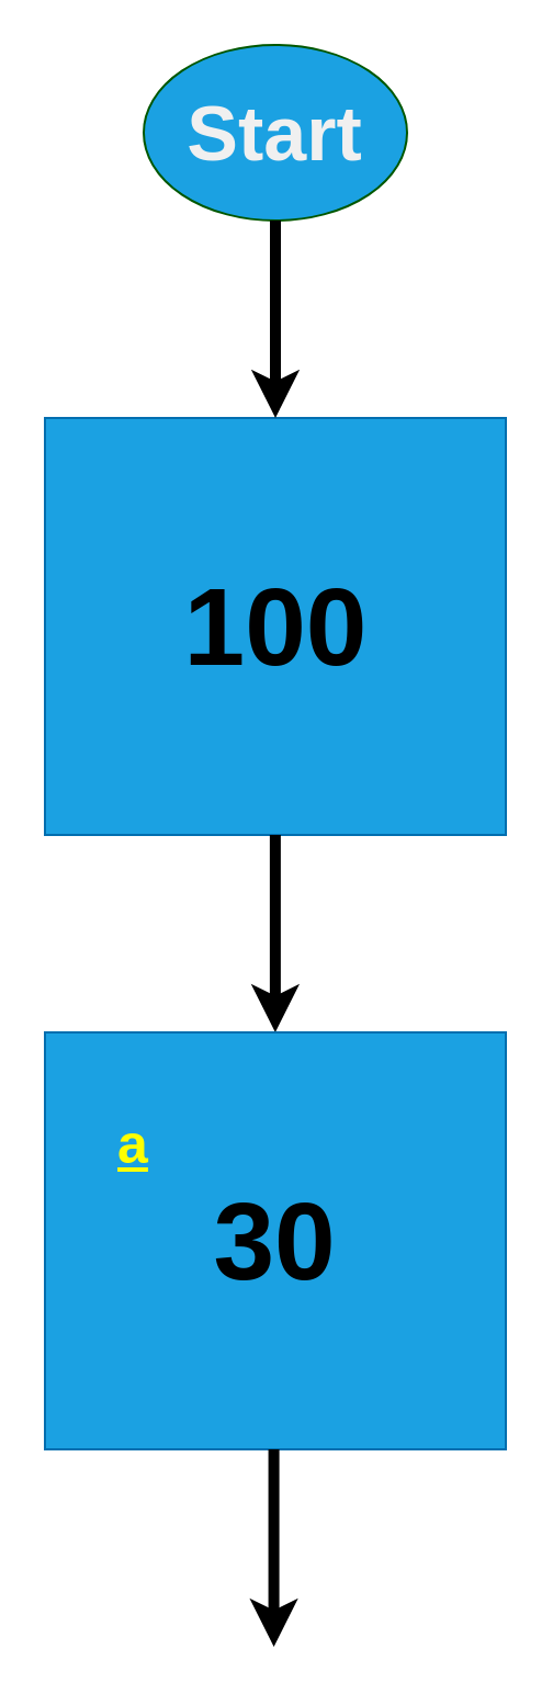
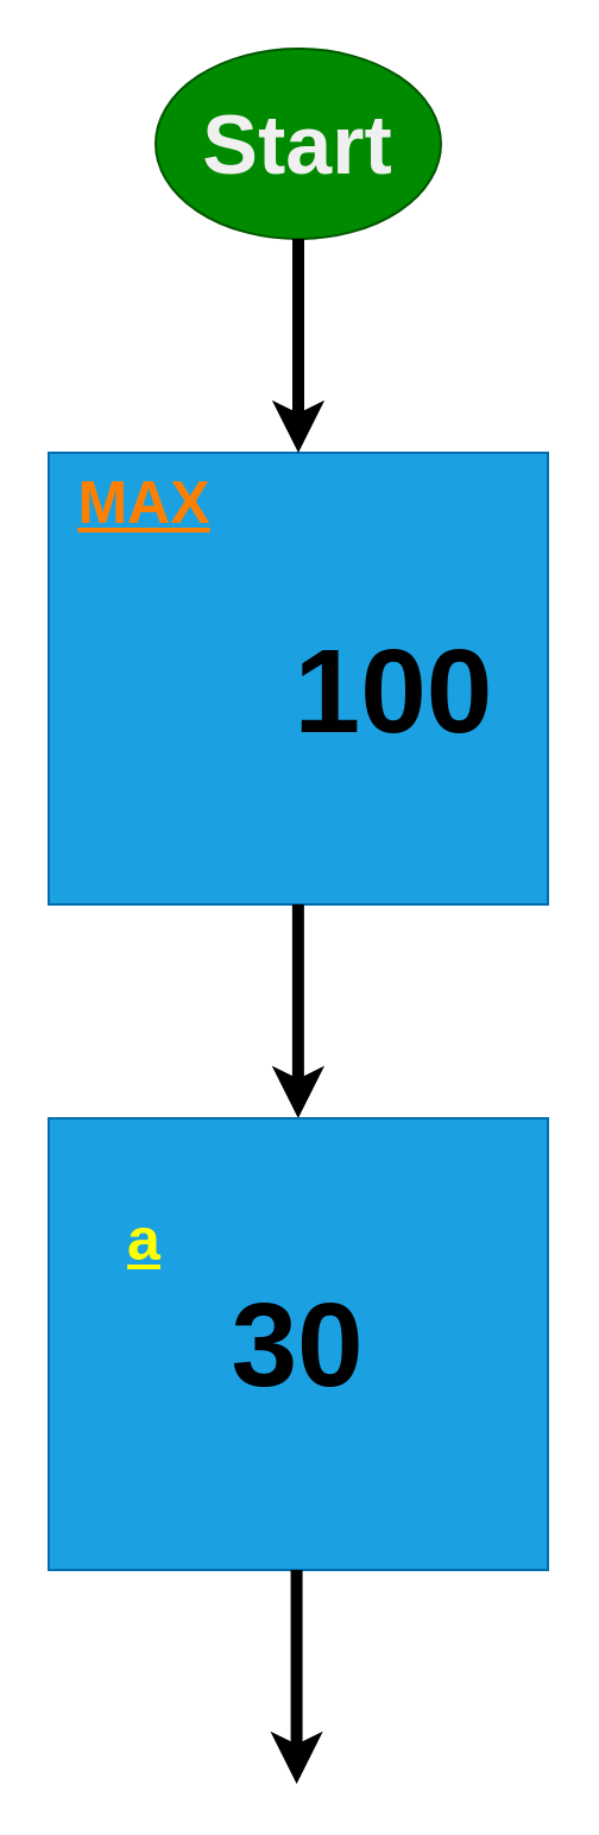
  <mxCell id="0" />
  <mxCell id="1" parent="0" />
  <mxCell id="2" value="" style="rounded=0;whiteSpace=wrap;html=1;fillColor=#1ba1e2;fontColor=#ffffff;strokeColor=#006EAF;" parent="1" vertex="1"><mxGeometry x="20" y="190" width="210" height="190" as="geometry" /></mxCell>
- <mxCell id="4" value="&lt;font size=&quot;1&quot; color=&quot;#000000&quot;&gt;&lt;b style=&quot;font-size: 50px;&quot;&gt;100&lt;/b&gt;&lt;/font&gt;" style="text;html=1;align=center;verticalAlign=middle;resizable=0;points=[];autosize=1;strokeColor=none;fillColor=none;fontSize=25;fontColor=#FF8000;" parent="1" vertex="1"><mxGeometry x="70" y="250" width="110" height="70" as="geometry" /></mxCell>
- <mxCell id="5" value="&lt;font size=&quot;1&quot; color=&quot;#f0f0f0&quot;&gt;&lt;b style=&quot;font-size: 35px;&quot;&gt;Start&lt;/b&gt;&lt;/font&gt;" style="ellipse;whiteSpace=wrap;html=1;fontSize=25;fontColor=#ffffff;fillColor=#1ba1e2;strokeColor=#005700;" parent="1" vertex="1"><mxGeometry x="65" y="20" width="120" height="80" as="geometry" /></mxCell>
+ <mxCell id="3" value="&lt;font size=&quot;1&quot; color=&quot;#ff8000&quot;&gt;&lt;b style=&quot;&quot;&gt;&lt;u style=&quot;font-size: 25px;&quot;&gt;MAX&lt;/u&gt;&lt;/b&gt;&lt;/font&gt;" style="text;html=1;align=center;verticalAlign=middle;resizable=0;points=[];autosize=1;strokeColor=none;fillColor=none;" parent="1" vertex="1"><mxGeometry x="20" y="190" width="80" height="40" as="geometry" /></mxCell>
+ <mxCell id="4" value="&lt;font size=&quot;1&quot; color=&quot;#000000&quot;&gt;&lt;b style=&quot;font-size: 50px;&quot;&gt;100&lt;/b&gt;&lt;/font&gt;" style="text;html=1;align=center;verticalAlign=middle;resizable=0;points=[];autosize=1;strokeColor=none;fillColor=none;fontSize=25;fontColor=#FF8000;" parent="1" vertex="1"><mxGeometry x="110" y="255" width="110" height="70" as="geometry" /></mxCell>
+ <mxCell id="5" value="&lt;font size=&quot;1&quot; color=&quot;#f0f0f0&quot;&gt;&lt;b style=&quot;font-size: 35px;&quot;&gt;Start&lt;/b&gt;&lt;/font&gt;" style="ellipse;whiteSpace=wrap;html=1;fontSize=25;fontColor=#ffffff;fillColor=#008a00;strokeColor=#005700;" parent="1" vertex="1"><mxGeometry x="65" y="20" width="120" height="80" as="geometry" /></mxCell>
  <mxCell id="6" value="" style="endArrow=classic;html=1;fontSize=35;fontColor=#F0F0F0;strokeWidth=5;" parent="1" edge="1"><mxGeometry width="50" height="50" relative="1" as="geometry"><mxPoint x="125" y="100" as="sourcePoint" /><mxPoint x="125" y="190" as="targetPoint" /></mxGeometry></mxCell>
  <mxCell id="7" value="" style="endArrow=classic;html=1;fontSize=35;fontColor=#F0F0F0;strokeWidth=5;" parent="1" edge="1"><mxGeometry width="50" height="50" relative="1" as="geometry"><mxPoint x="124.94" y="380" as="sourcePoint" /><mxPoint x="124.94" y="470" as="targetPoint" /></mxGeometry></mxCell>
  <mxCell id="8" value="&lt;font size=&quot;1&quot; color=&quot;#000000&quot; style=&quot;&quot;&gt;&lt;b style=&quot;font-size: 50px;&quot;&gt;30&lt;/b&gt;&lt;/font&gt;" style="rounded=0;whiteSpace=wrap;html=1;fillColor=#1ba1e2;fontColor=#ffffff;strokeColor=#006EAF;" parent="1" vertex="1"><mxGeometry x="20" y="470" width="210" height="190" as="geometry" /></mxCell>
  <mxCell id="9" value="&lt;font color=&quot;#ffff00&quot; size=&quot;1&quot;&gt;&lt;b style=&quot;&quot;&gt;&lt;u style=&quot;font-size: 25px;&quot;&gt;a&lt;/u&gt;&lt;/b&gt;&lt;/font&gt;" style="text;html=1;align=center;verticalAlign=middle;resizable=0;points=[];autosize=1;strokeColor=none;fillColor=none;" parent="1" vertex="1"><mxGeometry x="40" y="500" width="40" height="40" as="geometry" /></mxCell>
  <mxCell id="10" value="" style="endArrow=classic;html=1;fontSize=35;fontColor=#F0F0F0;strokeWidth=5;" edge="1" parent="1"><mxGeometry width="50" height="50" relative="1" as="geometry"><mxPoint x="124.29" y="660" as="sourcePoint" /><mxPoint x="124.29" y="750" as="targetPoint" /></mxGeometry></mxCell>
